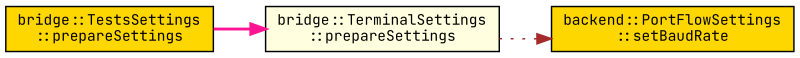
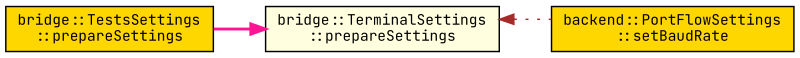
  digraph {
    rankdir=RL
    node [color=black fillcolor=gold fontname="JetBrains Mono" fontsize=10 shape=record style=filled]
    edge [dir=back fontname="JetBrains Mono" fontsize=10 labelfontname="JetBrains Mono" labelfontsize=10]
    n1 [fontcolor=black height=0.2 label="backend::PortFlowSettings\l::setBaudRate" width=0.4]
    n2 [fillcolor=lightyellow height=0.2 label="bridge::TerminalSettings\l::prepareSettings" width=0.4]
    n3 [height=0.2 label="bridge::TestsSettings\l::prepareSettings" width=0.4]
-   n1 -> n2 [color=brown style=dotted]
+   n2 -> n1 [color=brown style=dotted]
    n2 -> n3 [color=deeppink style=bold]
  }
